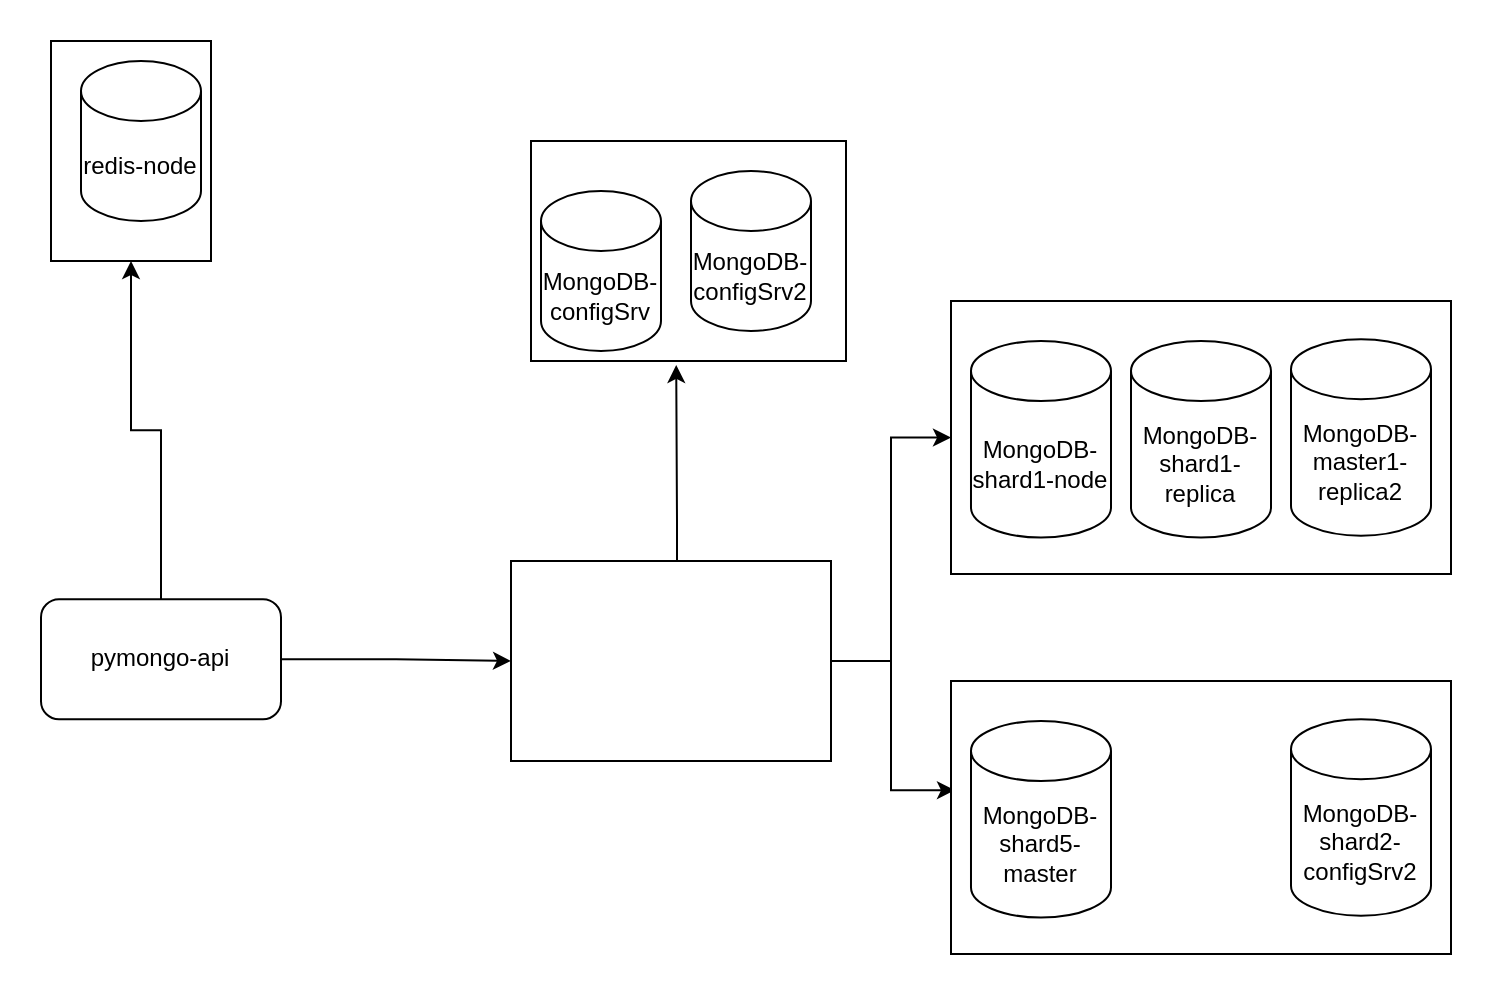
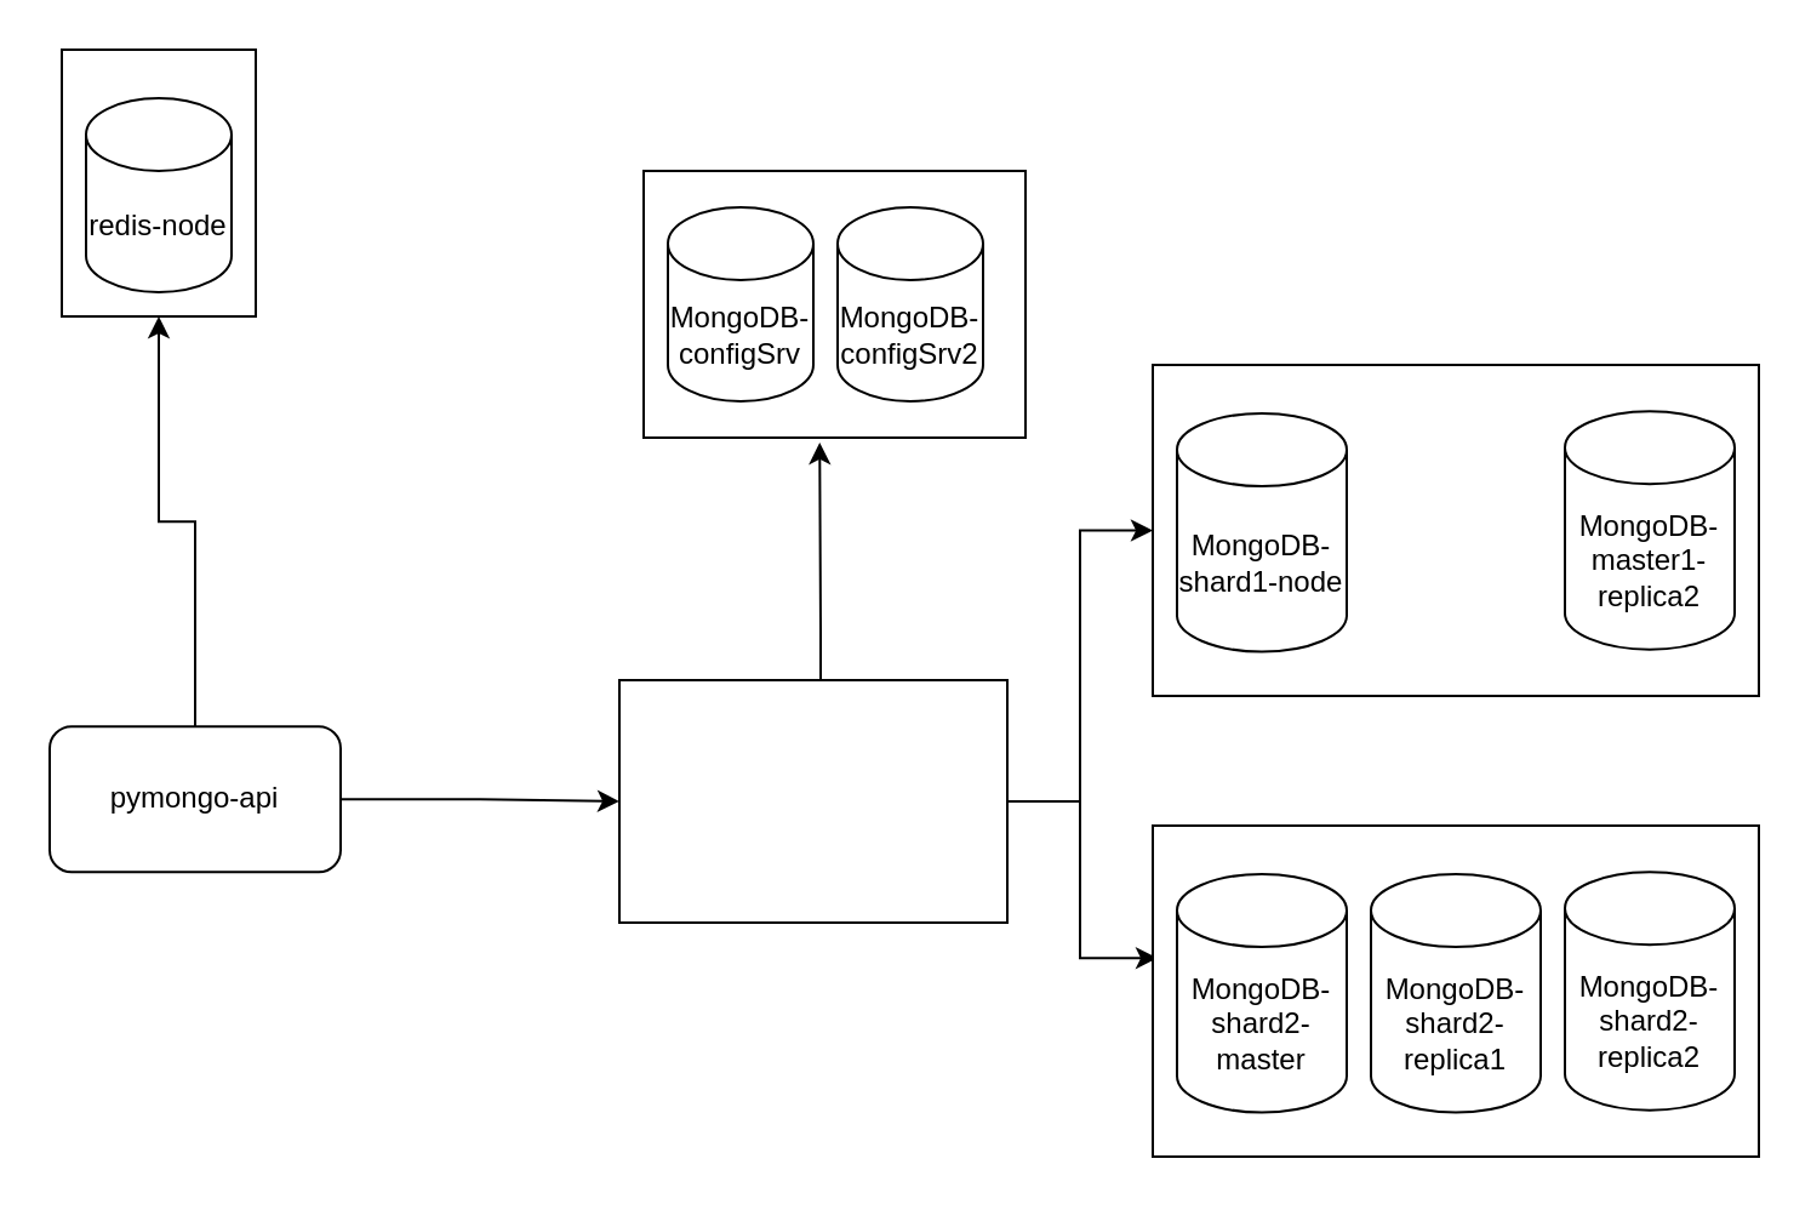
  <mxCell id="0" />
  <mxCell id="1" parent="0" />
  <mxCell id="2" style="edgeStyle=orthogonalEdgeStyle;rounded=0;orthogonalLoop=1;jettySize=auto;html=1;" parent="1" source="3" target="7" edge="1"><mxGeometry relative="1" as="geometry" /></mxCell>
  <mxCell id="3" value="" style="rounded=0;whiteSpace=wrap;html=1;" parent="1" vertex="1"><mxGeometry x="255" y="280" width="160" height="100" as="geometry" /></mxCell>
  <mxCell id="4" style="edgeStyle=orthogonalEdgeStyle;rounded=0;orthogonalLoop=1;jettySize=auto;html=1;entryX=0;entryY=0.5;entryDx=0;entryDy=0;" parent="1" source="6" target="3" edge="1"><mxGeometry relative="1" as="geometry" /></mxCell>
  <mxCell id="5" style="edgeStyle=orthogonalEdgeStyle;rounded=0;orthogonalLoop=1;jettySize=auto;html=1;entryX=0.5;entryY=1;entryDx=0;entryDy=0;" parent="1" source="6" target="19" edge="1"><mxGeometry relative="1" as="geometry" /></mxCell>
  <mxCell id="6" value="pymongo-api" style="rounded=1;whiteSpace=wrap;html=1;" parent="1" vertex="1"><mxGeometry x="20" y="299.12" width="120" height="60" as="geometry" /></mxCell>
  <mxCell id="7" value="" style="rounded=0;whiteSpace=wrap;html=1;" parent="1" vertex="1"><mxGeometry x="475" y="150" width="250" height="136.5" as="geometry" /></mxCell>
  <mxCell id="8" value="MongoDB-shard1-node" style="shape=cylinder3;whiteSpace=wrap;html=1;boundedLbl=1;backgroundOutline=1;size=15;" parent="1" vertex="1"><mxGeometry x="485" y="170" width="70" height="98.25" as="geometry" /></mxCell>
- <mxCell id="9" value="MongoDB-shard1-replica" style="shape=cylinder3;whiteSpace=wrap;html=1;boundedLbl=1;backgroundOutline=1;size=15;" parent="1" vertex="1"><mxGeometry x="565" y="170" width="70" height="98.25" as="geometry" /></mxCell>
  <mxCell id="10" style="edgeStyle=orthogonalEdgeStyle;rounded=0;orthogonalLoop=1;jettySize=auto;html=1;entryX=0.008;entryY=0.4;entryDx=0;entryDy=0;entryPerimeter=0;" parent="1" source="3" target="12" edge="1"><mxGeometry relative="1" as="geometry"><mxPoint x="470.38" y="396.419" as="targetPoint" /></mxGeometry></mxCell>
  <mxCell id="11" value="MongoDB-master1-replica2" style="shape=cylinder3;whiteSpace=wrap;html=1;boundedLbl=1;backgroundOutline=1;size=15;" parent="1" vertex="1"><mxGeometry x="645" y="169.12" width="70" height="98.25" as="geometry" /></mxCell>
  <mxCell id="12" value="" style="rounded=0;whiteSpace=wrap;html=1;" parent="1" vertex="1"><mxGeometry x="475" y="340" width="250" height="136.5" as="geometry" /></mxCell>
- <mxCell id="13" value="MongoDB-shard5-master" style="shape=cylinder3;whiteSpace=wrap;html=1;boundedLbl=1;backgroundOutline=1;size=15;" parent="1" vertex="1"><mxGeometry x="485" y="360" width="70" height="98.25" as="geometry" /></mxCell>
- <mxCell id="15" value="MongoDB-shard2-configSrv2" style="shape=cylinder3;whiteSpace=wrap;html=1;boundedLbl=1;backgroundOutline=1;size=15;" parent="1" vertex="1"><mxGeometry x="645" y="359.12" width="70" height="98.25" as="geometry" /></mxCell>
+ <mxCell id="13" value="MongoDB-shard2-master" style="shape=cylinder3;whiteSpace=wrap;html=1;boundedLbl=1;backgroundOutline=1;size=15;" parent="1" vertex="1"><mxGeometry x="485" y="360" width="70" height="98.25" as="geometry" /></mxCell>
+ <mxCell id="14" value="MongoDB-shard2-replica1" style="shape=cylinder3;whiteSpace=wrap;html=1;boundedLbl=1;backgroundOutline=1;size=15;" parent="1" vertex="1"><mxGeometry x="565" y="360" width="70" height="98.25" as="geometry" /></mxCell>
+ <mxCell id="15" value="MongoDB-shard2-replica2" style="shape=cylinder3;whiteSpace=wrap;html=1;boundedLbl=1;backgroundOutline=1;size=15;" parent="1" vertex="1"><mxGeometry x="645" y="359.12" width="70" height="98.25" as="geometry" /></mxCell>
  <mxCell id="16" value="" style="rounded=0;whiteSpace=wrap;html=1;" parent="1" vertex="1"><mxGeometry x="265" y="70" width="157.5" height="110" as="geometry" /></mxCell>
  <mxCell id="17" value="MongoDB-configSrv2" style="shape=cylinder3;whiteSpace=wrap;html=1;boundedLbl=1;backgroundOutline=1;size=15;" parent="1" vertex="1"><mxGeometry x="345" y="85" width="60" height="80" as="geometry" /></mxCell>
  <mxCell id="18" style="edgeStyle=orthogonalEdgeStyle;rounded=0;orthogonalLoop=1;jettySize=auto;html=1;entryX=0.461;entryY=1.018;entryDx=0;entryDy=0;entryPerimeter=0;" parent="1" source="3" target="16" edge="1"><mxGeometry relative="1" as="geometry"><Array as="points"><mxPoint x="338" y="260" /><mxPoint x="338" y="260" /></Array></mxGeometry></mxCell>
  <mxCell id="19" value="" style="rounded=0;whiteSpace=wrap;html=1;" parent="1" vertex="1"><mxGeometry x="25" y="20" width="80" height="110" as="geometry" /></mxCell>
- <mxCell id="20" value="redis-node" style="shape=cylinder3;whiteSpace=wrap;html=1;boundedLbl=1;backgroundOutline=1;size=15;" parent="1" vertex="1"><mxGeometry x="40" y="30" width="60" height="80" as="geometry" /></mxCell>
- <mxCell id="21" value="MongoDB-configSrv" style="shape=cylinder3;whiteSpace=wrap;html=1;boundedLbl=1;backgroundOutline=1;size=15;" vertex="1" parent="1"><mxGeometry x="270" y="95" width="60" height="80" as="geometry" /></mxCell>
+ <mxCell id="20" value="redis-node" style="shape=cylinder3;whiteSpace=wrap;html=1;boundedLbl=1;backgroundOutline=1;size=15;" parent="1" vertex="1"><mxGeometry x="35" y="40" width="60" height="80" as="geometry" /></mxCell>
+ <mxCell id="21" value="MongoDB-configSrv" style="shape=cylinder3;whiteSpace=wrap;html=1;boundedLbl=1;backgroundOutline=1;size=15;" vertex="1" parent="1"><mxGeometry x="275" y="85" width="60" height="80" as="geometry" /></mxCell>
